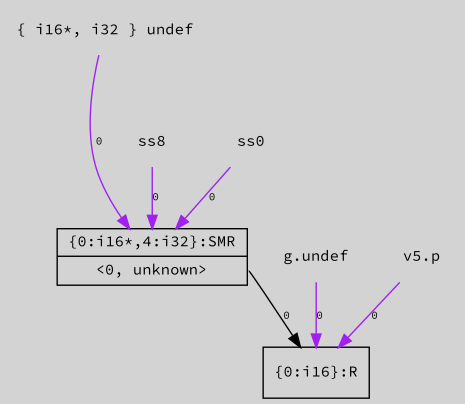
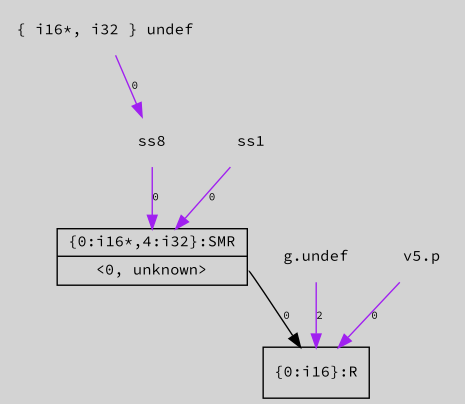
  digraph {
    bgcolor=lightgray
    fontname="Source Code Pro"
    node [fontname="Source Code Pro" fontsize=11 shape=plaintext]
    edge [arrowtail=tee fontname="Source Code Pro" fontsize=8 color=purple]
    n1 [label="{\{0:i16\}:R}" shape=record]
    n2 [label="{\{0:i16*,4:i32\}:SMR|{<s0>\<0, unknown\>}}" shape=record]
    n3 [label="\{ i16*, i32 \} undef"]
-   n4 [label=ss0]
+   n4 [label=ss1]
    n5 [label="g.undef"]
    n6 [label=ss8]
    n7 [label="v5.p"]
    n2 -> n1 [label=0 tailport=s0 color=""]
-   n3 -> n2 [label=0]
+   n3 -> n6 [label=0]
    n4 -> n2 [label=0]
-   n5 -> n1 [label=0]
+   n5 -> n1 [label=2]
    n6 -> n2 [label=0]
    n7 -> n1 [label=0]
  }
